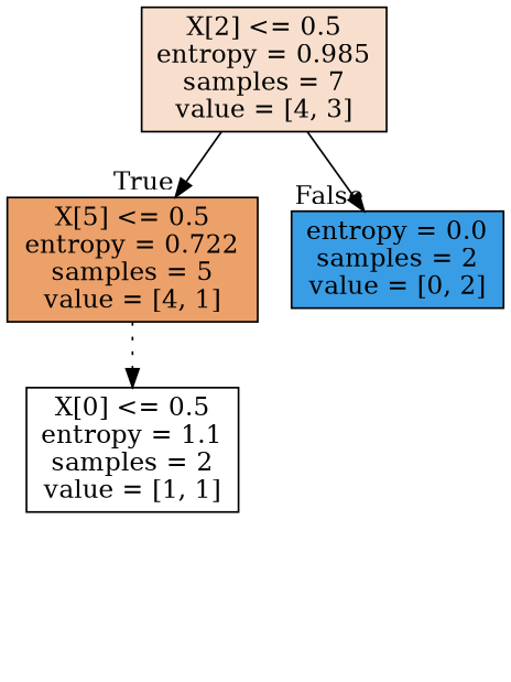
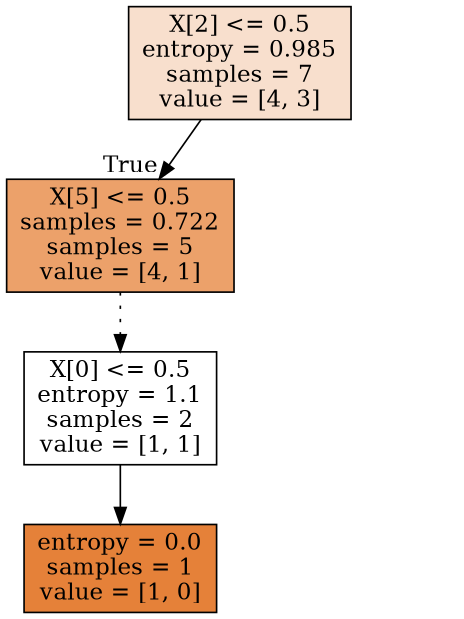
  digraph {
    node [color=black shape=box style=filled]
    edge [style=solid]
    n1 [fillcolor="#e5813940" label="X[2] <= 0.5\nentropy = 0.985\nsamples = 7\nvalue = [4, 3]"]
-   n2 [fillcolor="#e58139bf" label="X[5] <= 0.5\nentropy = 0.722\nsamples = 5\nvalue = [4, 1]"]
-   n3 [fillcolor="#399de5ff" label="entropy = 0.0\nsamples = 2\nvalue = [0, 2]"]
+   n2 [fillcolor="#e58139bf" label="X[5] <= 0.5\nsamples = 0.722\nsamples = 5\nvalue = [4, 1]"]
    n4 [fillcolor="#e5813900" label="X[0] <= 0.5\nentropy = 1.1\nsamples = 2\nvalue = [1, 1]"]
+   n5 [fillcolor="#e58139ff" label="entropy = 0.0\nsamples = 1\nvalue = [1, 0]"]
    n1 -> n2 [headlabel=True labelangle=45 labeldistance=2.5]
-   n1 -> n3 [headlabel=False labelangle=-45 labeldistance=2.5]
    n2 -> n4 [style=dotted]
+   n4 -> n5
  }
